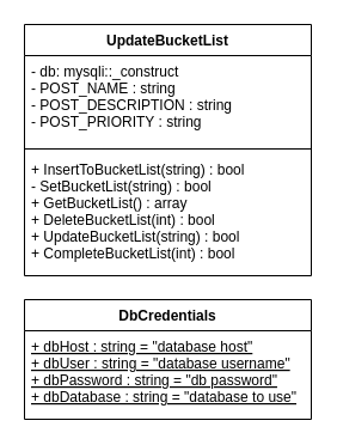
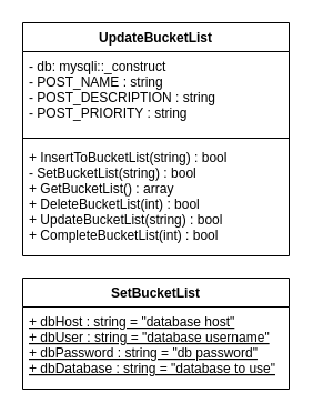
  <mxCell id="0" />
  <mxCell id="1" parent="0" />
  <mxCell id="2" value="UpdateBucketList" style="swimlane;fontStyle=1;align=center;verticalAlign=top;childLayout=stackLayout;horizontal=1;startSize=26;horizontalStack=0;resizeParent=1;resizeParentMax=0;resizeLast=0;collapsible=1;marginBottom=0;" parent="1" vertex="1"><mxGeometry x="20" y="20" width="240" height="210" as="geometry" /></mxCell>
  <mxCell id="3" value="- db: mysqli::_construct&#10;- POST_NAME : string&#10;- POST_DESCRIPTION : string&#10;- POST_PRIORITY : string" style="text;strokeColor=none;fillColor=none;align=left;verticalAlign=top;spacingLeft=4;spacingRight=4;overflow=hidden;rotatable=0;points=[[0,0.5],[1,0.5]];portConstraint=eastwest;" parent="2" vertex="1"><mxGeometry y="26" width="240" height="74" as="geometry" /></mxCell>
  <mxCell id="4" value="" style="line;strokeWidth=1;fillColor=none;align=left;verticalAlign=middle;spacingTop=-1;spacingLeft=3;spacingRight=3;rotatable=0;labelPosition=right;points=[];portConstraint=eastwest;strokeColor=inherit;" parent="2" vertex="1"><mxGeometry y="100" width="240" height="8" as="geometry" /></mxCell>
  <mxCell id="5" value="+ InsertToBucketList(string) : bool&#10;- SetBucketList(string) : bool&#10;+ GetBucketList() : array&#10;+ DeleteBucketList(int) : bool&#10;+ UpdateBucketList(string) : bool&#10;+ CompleteBucketList(int) : bool" style="text;strokeColor=none;fillColor=none;align=left;verticalAlign=top;spacingLeft=4;spacingRight=4;overflow=hidden;rotatable=0;points=[[0,0.5],[1,0.5]];portConstraint=eastwest;" parent="2" vertex="1"><mxGeometry y="108" width="240" height="102" as="geometry" /></mxCell>
- <mxCell id="6" value="DbCredentials" style="swimlane;fontStyle=1;align=center;verticalAlign=top;childLayout=stackLayout;horizontal=1;startSize=26;horizontalStack=0;resizeParent=1;resizeParentMax=0;resizeLast=0;collapsible=1;marginBottom=0;" parent="1" vertex="1"><mxGeometry x="20" y="250" width="240" height="100" as="geometry" /></mxCell>
+ <mxCell id="6" value="SetBucketList" style="swimlane;fontStyle=1;align=center;verticalAlign=top;childLayout=stackLayout;horizontal=1;startSize=26;horizontalStack=0;resizeParent=1;resizeParentMax=0;resizeLast=0;collapsible=1;marginBottom=0;" parent="1" vertex="1"><mxGeometry x="20" y="250" width="240" height="100" as="geometry" /></mxCell>
  <mxCell id="7" value="+ dbHost : string = &quot;database host&quot;&#10;+ dbUser : string = &quot;database username&quot;&#10;+ dbPassword : string = &quot;db password&quot;&#10;+ dbDatabase : string = &quot;database to use&quot;" style="text;strokeColor=none;fillColor=none;align=left;verticalAlign=top;spacingLeft=4;spacingRight=4;overflow=hidden;rotatable=0;points=[[0,0.5],[1,0.5]];portConstraint=eastwest;fontStyle=4" parent="6" vertex="1"><mxGeometry y="26" width="240" height="74" as="geometry" /></mxCell>
